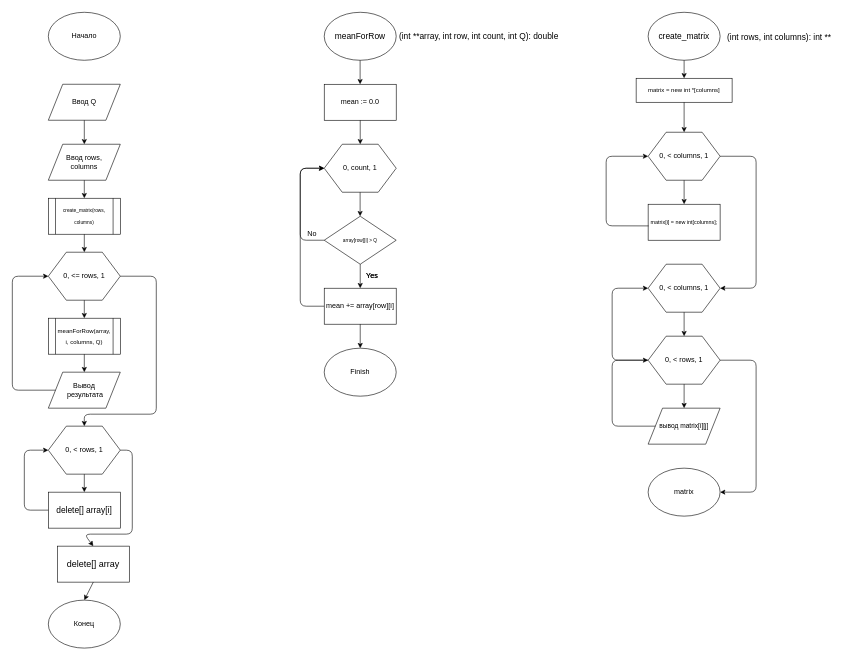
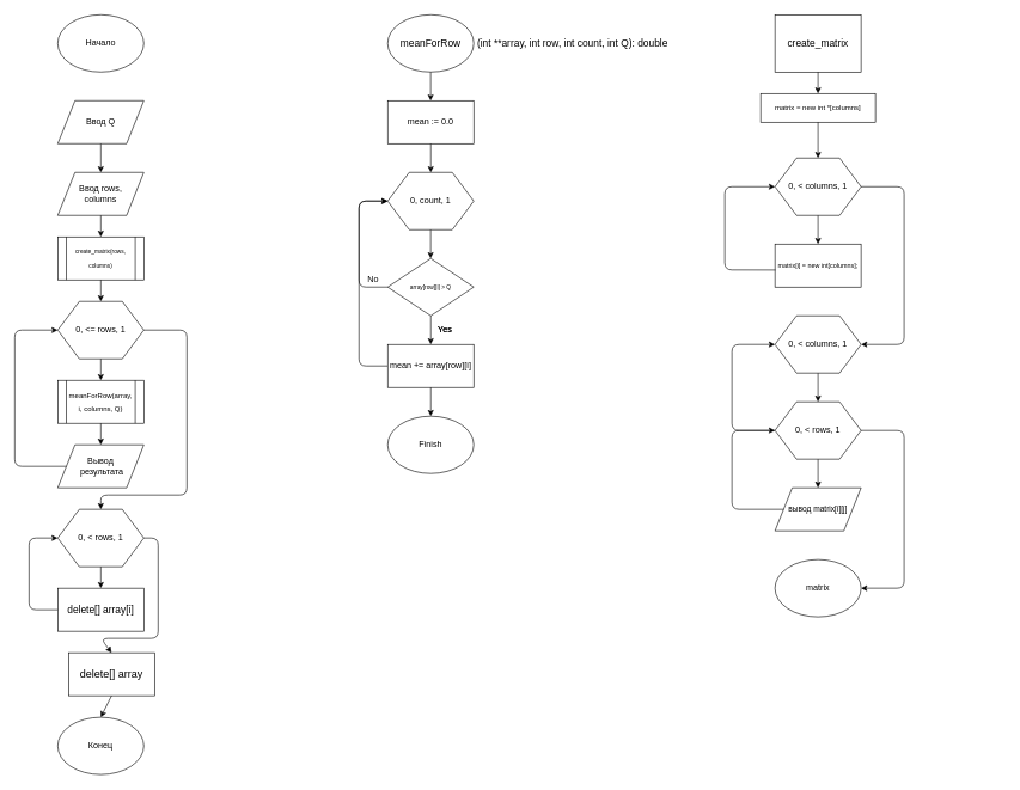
  <mxCell id="0" />
  <mxCell id="1" parent="0" />
  <mxCell id="2" value="&lt;div style=&quot;font-size: 14px ; line-height: 19px&quot;&gt;&lt;span style=&quot;background-color: rgb(255 , 255 , 255)&quot;&gt;meanForRow&lt;/span&gt;&lt;/div&gt;" style="ellipse;whiteSpace=wrap;html=1;" vertex="1" parent="1"><mxGeometry x="540" y="20" width="120" height="80" as="geometry" /></mxCell>
  <mxCell id="3" value="&lt;h1&gt;&lt;div style=&quot;font-weight: normal ; font-size: 14px ; line-height: 19px&quot;&gt;&lt;span style=&quot;background-color: rgb(255 , 255 , 255)&quot;&gt;(int **array, int row, int count, int Q): double&lt;/span&gt;&lt;/div&gt;&lt;/h1&gt;" style="text;html=1;strokeColor=none;fillColor=none;spacing=5;spacingTop=-20;whiteSpace=wrap;overflow=hidden;rounded=0;" vertex="1" parent="1"><mxGeometry x="660" y="45" width="350" height="30" as="geometry" /></mxCell>
  <mxCell id="4" value="mean := 0.0" style="rounded=0;whiteSpace=wrap;html=1;" vertex="1" parent="1"><mxGeometry x="540" y="140" width="120" height="60" as="geometry" /></mxCell>
  <mxCell id="5" value="0, count, 1" style="shape=hexagon;perimeter=hexagonPerimeter2;whiteSpace=wrap;html=1;" vertex="1" parent="1"><mxGeometry x="540" y="240" width="120" height="80" as="geometry" /></mxCell>
  <mxCell id="6" value="&lt;div style=&quot;line-height: 19px ; font-size: 8px&quot;&gt;&lt;span style=&quot;background-color: rgb(255 , 255 , 255)&quot;&gt;array[row][i] &amp;gt; Q&lt;/span&gt;&lt;/div&gt;" style="rhombus;whiteSpace=wrap;html=1;" vertex="1" parent="1"><mxGeometry x="540" y="360" width="120" height="80" as="geometry" /></mxCell>
  <mxCell id="7" value="" style="endArrow=classic;html=1;exitX=0.5;exitY=1;exitDx=0;exitDy=0;entryX=0.5;entryY=0;entryDx=0;entryDy=0;" edge="1" parent="1" source="4" target="5"><mxGeometry width="50" height="50" relative="1" as="geometry"><mxPoint x="590" y="320" as="sourcePoint" /><mxPoint x="640" y="270" as="targetPoint" /></mxGeometry></mxCell>
  <mxCell id="8" value="" style="endArrow=classic;html=1;exitX=0.5;exitY=1;exitDx=0;exitDy=0;entryX=0.5;entryY=0;entryDx=0;entryDy=0;" edge="1" parent="1"><mxGeometry width="50" height="50" relative="1" as="geometry"><mxPoint x="599.83" y="100" as="sourcePoint" /><mxPoint x="599.83" y="140" as="targetPoint" /></mxGeometry></mxCell>
  <mxCell id="9" value="" style="endArrow=classic;html=1;exitX=0.5;exitY=1;exitDx=0;exitDy=0;entryX=0.5;entryY=0;entryDx=0;entryDy=0;" edge="1" parent="1"><mxGeometry width="50" height="50" relative="1" as="geometry"><mxPoint x="599.83" y="320" as="sourcePoint" /><mxPoint x="599.83" y="360" as="targetPoint" /></mxGeometry></mxCell>
  <mxCell id="10" value="" style="endArrow=classic;html=1;exitX=0;exitY=0.5;exitDx=0;exitDy=0;entryX=0;entryY=0.5;entryDx=0;entryDy=0;" edge="1" parent="1" source="12" target="5"><mxGeometry width="50" height="50" relative="1" as="geometry"><mxPoint x="480" y="425" as="sourcePoint" /><mxPoint x="500" y="200" as="targetPoint" /><Array as="points"><mxPoint x="500" y="510" /><mxPoint x="500" y="280" /></Array></mxGeometry></mxCell>
  <mxCell id="11" value="" style="endArrow=classic;html=1;exitX=0.5;exitY=1;exitDx=0;exitDy=0;" edge="1" parent="1" source="6"><mxGeometry width="50" height="50" relative="1" as="geometry"><mxPoint x="580" y="510" as="sourcePoint" /><mxPoint x="600" y="480" as="targetPoint" /></mxGeometry></mxCell>
  <mxCell id="12" value="&lt;div style=&quot;line-height: 19px&quot;&gt;&lt;span style=&quot;background-color: rgb(255 , 255 , 255)&quot;&gt;mean += array[row][i]&lt;/span&gt;&lt;/div&gt;" style="rounded=0;whiteSpace=wrap;html=1;" vertex="1" parent="1"><mxGeometry x="540" y="480" width="120" height="60" as="geometry" /></mxCell>
  <mxCell id="13" value="Yes" style="text;html=1;strokeColor=none;fillColor=none;align=center;verticalAlign=middle;whiteSpace=wrap;rounded=0;" vertex="1" parent="1"><mxGeometry x="600" y="450" width="40" height="20" as="geometry" /></mxCell>
  <mxCell id="14" value="Yes" style="text;html=1;strokeColor=none;fillColor=none;align=center;verticalAlign=middle;whiteSpace=wrap;rounded=0;" vertex="1" parent="1"><mxGeometry x="600" y="450" width="40" height="20" as="geometry" /></mxCell>
  <mxCell id="15" value="" style="endArrow=classic;html=1;exitX=0;exitY=0.5;exitDx=0;exitDy=0;entryX=0;entryY=0.5;entryDx=0;entryDy=0;" edge="1" parent="1" source="6" target="5"><mxGeometry width="50" height="50" relative="1" as="geometry"><mxPoint x="450" y="400" as="sourcePoint" /><mxPoint x="500" y="400" as="targetPoint" /><Array as="points"><mxPoint x="500" y="400" /><mxPoint x="500" y="280" /></Array></mxGeometry></mxCell>
  <mxCell id="16" value="No" style="text;html=1;strokeColor=none;fillColor=none;align=center;verticalAlign=middle;whiteSpace=wrap;rounded=0;" vertex="1" parent="1"><mxGeometry x="500" y="380" width="40" height="20" as="geometry" /></mxCell>
  <mxCell id="17" value="" style="endArrow=classic;html=1;exitX=0.5;exitY=1;exitDx=0;exitDy=0;" edge="1" parent="1" source="12"><mxGeometry width="50" height="50" relative="1" as="geometry"><mxPoint x="595" y="620" as="sourcePoint" /><mxPoint x="600" y="580" as="targetPoint" /></mxGeometry></mxCell>
  <mxCell id="18" value="Finish" style="ellipse;whiteSpace=wrap;html=1;" vertex="1" parent="1"><mxGeometry x="540" y="580" width="120" height="80" as="geometry" /></mxCell>
- <mxCell id="19" value="&lt;div style=&quot;font-size: 14px ; line-height: 19px&quot;&gt;&lt;span style=&quot;background-color: rgb(255 , 255 , 255)&quot;&gt;create_matrix&lt;/span&gt;&lt;/div&gt;" style="ellipse;whiteSpace=wrap;html=1;" vertex="1" parent="1"><mxGeometry x="1080" y="20" width="120" height="80" as="geometry" /></mxCell>
- <mxCell id="20" value="&lt;div style=&quot;font-weight: normal ; font-size: 14px ; line-height: 19px&quot;&gt;&lt;div&gt;&lt;span style=&quot;background-color: rgb(255 , 255 , 255)&quot;&gt;(int rows, int columns):&amp;nbsp;int **&lt;/span&gt;&lt;/div&gt;&lt;/div&gt;" style="text;whiteSpace=wrap;html=1;" vertex="1" parent="1"><mxGeometry x="1210" y="45" width="190" height="30" as="geometry" /></mxCell>
+ <mxCell id="19" value="&lt;div style=&quot;font-size: 14px ; line-height: 19px&quot;&gt;&lt;span style=&quot;background-color: rgb(255 , 255 , 255)&quot;&gt;create_matrix&lt;/span&gt;&lt;/div&gt;" style="whiteSpace=wrap;html=1;rounded=0;" vertex="1" parent="1"><mxGeometry x="1080" y="20" width="120" height="80" as="geometry" /></mxCell>
  <mxCell id="21" value="&lt;div style=&quot;line-height: 19px ; font-size: 10px&quot;&gt;&lt;span style=&quot;background-color: rgb(255 , 255 , 255)&quot;&gt;matrix = new int *[columns]&lt;/span&gt;&lt;/div&gt;" style="rounded=0;whiteSpace=wrap;html=1;" vertex="1" parent="1"><mxGeometry x="1060" y="130" width="160" height="40" as="geometry" /></mxCell>
  <mxCell id="22" value="0, &amp;lt; columns, 1" style="shape=hexagon;perimeter=hexagonPerimeter2;whiteSpace=wrap;html=1;" vertex="1" parent="1"><mxGeometry x="1080" y="220" width="120" height="80" as="geometry" /></mxCell>
  <mxCell id="23" value="&lt;div style=&quot;line-height: 19px ; font-size: 9px&quot;&gt;&lt;span style=&quot;background-color: rgb(255 , 255 , 255)&quot;&gt;matrix[i] = new int[columns];&lt;/span&gt;&lt;/div&gt;" style="rounded=0;whiteSpace=wrap;html=1;" vertex="1" parent="1"><mxGeometry x="1080" y="340" width="120" height="60" as="geometry" /></mxCell>
  <mxCell id="24" value="" style="endArrow=classic;html=1;entryX=0.5;entryY=0;entryDx=0;entryDy=0;exitX=0.5;exitY=1;exitDx=0;exitDy=0;" edge="1" parent="1" source="19" target="21"><mxGeometry width="50" height="50" relative="1" as="geometry"><mxPoint x="1080" y="140" as="sourcePoint" /><mxPoint x="1130" y="90" as="targetPoint" /></mxGeometry></mxCell>
  <mxCell id="25" value="" style="endArrow=classic;html=1;exitX=0.5;exitY=1;exitDx=0;exitDy=0;entryX=0.5;entryY=0;entryDx=0;entryDy=0;" edge="1" parent="1" source="21" target="22"><mxGeometry width="50" height="50" relative="1" as="geometry"><mxPoint x="1130" y="240" as="sourcePoint" /><mxPoint x="1180" y="190" as="targetPoint" /></mxGeometry></mxCell>
  <mxCell id="26" value="" style="endArrow=classic;html=1;exitX=0.006;exitY=0.602;exitDx=0;exitDy=0;exitPerimeter=0;entryX=0;entryY=0.5;entryDx=0;entryDy=0;" edge="1" parent="1" source="23" target="22"><mxGeometry width="50" height="50" relative="1" as="geometry"><mxPoint x="940" y="380" as="sourcePoint" /><mxPoint x="990" y="330" as="targetPoint" /><Array as="points"><mxPoint x="1010" y="376" /><mxPoint x="1010" y="260" /></Array></mxGeometry></mxCell>
  <mxCell id="27" value="" style="endArrow=classic;html=1;exitX=0.5;exitY=1;exitDx=0;exitDy=0;entryX=0.5;entryY=0;entryDx=0;entryDy=0;" edge="1" parent="1" source="22" target="23"><mxGeometry width="50" height="50" relative="1" as="geometry"><mxPoint x="1050" y="360" as="sourcePoint" /><mxPoint x="1100" y="310" as="targetPoint" /></mxGeometry></mxCell>
  <mxCell id="28" value="&lt;span&gt;0, &amp;lt; columns, 1&lt;/span&gt;" style="shape=hexagon;perimeter=hexagonPerimeter2;whiteSpace=wrap;html=1;" vertex="1" parent="1"><mxGeometry x="1080" y="440" width="120" height="80" as="geometry" /></mxCell>
  <mxCell id="29" value="" style="endArrow=classic;html=1;exitX=1;exitY=0.5;exitDx=0;exitDy=0;entryX=1;entryY=0.5;entryDx=0;entryDy=0;" edge="1" parent="1" source="22" target="28"><mxGeometry width="50" height="50" relative="1" as="geometry"><mxPoint x="1250" y="350" as="sourcePoint" /><mxPoint x="1300" y="300" as="targetPoint" /><Array as="points"><mxPoint x="1260" y="260" /><mxPoint x="1260" y="480" /></Array></mxGeometry></mxCell>
  <mxCell id="30" value="&lt;div style=&quot;line-height: 19px ; font-size: 11px&quot;&gt;&lt;span style=&quot;background-color: rgb(255 , 255 , 255)&quot;&gt;вывод matrix[i][j]&lt;/span&gt;&lt;/div&gt;" style="shape=parallelogram;perimeter=parallelogramPerimeter;whiteSpace=wrap;html=1;" vertex="1" parent="1"><mxGeometry x="1080" y="680" width="120" height="60" as="geometry" /></mxCell>
  <mxCell id="31" value="&lt;span&gt;0, &amp;lt; rows, 1&lt;/span&gt;" style="shape=hexagon;perimeter=hexagonPerimeter2;whiteSpace=wrap;html=1;" vertex="1" parent="1"><mxGeometry x="1080" y="560" width="120" height="80" as="geometry" /></mxCell>
  <mxCell id="32" value="" style="endArrow=classic;html=1;exitX=0.5;exitY=1;exitDx=0;exitDy=0;entryX=0.5;entryY=0;entryDx=0;entryDy=0;" edge="1" parent="1" source="28" target="31"><mxGeometry width="50" height="50" relative="1" as="geometry"><mxPoint x="1220" y="620" as="sourcePoint" /><mxPoint x="1270" y="570" as="targetPoint" /></mxGeometry></mxCell>
  <mxCell id="33" value="" style="endArrow=classic;html=1;exitX=0.5;exitY=1;exitDx=0;exitDy=0;" edge="1" parent="1" source="31" target="30"><mxGeometry width="50" height="50" relative="1" as="geometry"><mxPoint x="1220" y="620" as="sourcePoint" /><mxPoint x="1270" y="570" as="targetPoint" /></mxGeometry></mxCell>
  <mxCell id="34" value="" style="endArrow=classic;html=1;exitX=0;exitY=0.5;exitDx=0;exitDy=0;entryX=0;entryY=0.5;entryDx=0;entryDy=0;" edge="1" parent="1" source="30" target="31"><mxGeometry width="50" height="50" relative="1" as="geometry"><mxPoint x="950" y="720" as="sourcePoint" /><mxPoint x="1000" y="670" as="targetPoint" /><Array as="points"><mxPoint x="1020" y="710" /><mxPoint x="1020" y="600" /></Array></mxGeometry></mxCell>
  <mxCell id="35" value="" style="endArrow=classic;html=1;entryX=0;entryY=0.5;entryDx=0;entryDy=0;" edge="1" parent="1" target="28"><mxGeometry width="50" height="50" relative="1" as="geometry"><mxPoint x="1080" y="600" as="sourcePoint" /><mxPoint x="1030" y="480" as="targetPoint" /><Array as="points"><mxPoint x="1020" y="600" /><mxPoint x="1020" y="480" /></Array></mxGeometry></mxCell>
  <mxCell id="36" value="" style="endArrow=classic;html=1;exitX=1;exitY=0.5;exitDx=0;exitDy=0;entryX=1;entryY=0.5;entryDx=0;entryDy=0;" edge="1" parent="1" source="31" target="37"><mxGeometry width="50" height="50" relative="1" as="geometry"><mxPoint x="1230" y="680" as="sourcePoint" /><mxPoint x="1260" y="840" as="targetPoint" /><Array as="points"><mxPoint x="1260" y="600" /><mxPoint x="1260" y="820" /></Array></mxGeometry></mxCell>
  <mxCell id="37" value="matrix" style="ellipse;whiteSpace=wrap;html=1;" vertex="1" parent="1"><mxGeometry x="1080" y="780" width="120" height="80" as="geometry" /></mxCell>
  <mxCell id="38" value="Начало" style="ellipse;whiteSpace=wrap;html=1;" vertex="1" parent="1"><mxGeometry x="80" y="20" width="120" height="80" as="geometry" /></mxCell>
  <mxCell id="39" value="Ввод Q" style="shape=parallelogram;perimeter=parallelogramPerimeter;whiteSpace=wrap;html=1;" vertex="1" parent="1"><mxGeometry x="80" y="140" width="120" height="60" as="geometry" /></mxCell>
  <mxCell id="40" value="" style="endArrow=classic;html=1;exitX=0.5;exitY=1;exitDx=0;exitDy=0;" edge="1" parent="1" source="39" target="41"><mxGeometry width="50" height="50" relative="1" as="geometry"><mxPoint x="140" y="260" as="sourcePoint" /><mxPoint x="140" y="240" as="targetPoint" /></mxGeometry></mxCell>
  <mxCell id="41" value="Ввод rows, &lt;br&gt;columns" style="shape=parallelogram;perimeter=parallelogramPerimeter;whiteSpace=wrap;html=1;" vertex="1" parent="1"><mxGeometry x="80" y="240" width="120" height="60" as="geometry" /></mxCell>
  <mxCell id="42" value="" style="endArrow=classic;html=1;exitX=0.5;exitY=1;exitDx=0;exitDy=0;entryX=0.5;entryY=0;entryDx=0;entryDy=0;" edge="1" parent="1" source="41"><mxGeometry width="50" height="50" relative="1" as="geometry"><mxPoint x="180" y="300" as="sourcePoint" /><mxPoint x="140" y="330" as="targetPoint" /></mxGeometry></mxCell>
  <mxCell id="43" value="&lt;div style=&quot;line-height: 19px&quot;&gt;&lt;span style=&quot;background-color: rgb(255 , 255 , 255)&quot;&gt;&lt;font style=&quot;font-size: 8px&quot;&gt;create_matrix(rows, columns)&lt;/font&gt;&lt;/span&gt;&lt;/div&gt;" style="shape=process;whiteSpace=wrap;html=1;backgroundOutline=1;" vertex="1" parent="1"><mxGeometry x="80" y="330" width="120" height="60" as="geometry" /></mxCell>
  <mxCell id="44" value="" style="endArrow=classic;html=1;exitX=0.5;exitY=1;exitDx=0;exitDy=0;" edge="1" parent="1" source="43"><mxGeometry width="50" height="50" relative="1" as="geometry"><mxPoint x="140" y="480" as="sourcePoint" /><mxPoint x="140" y="420" as="targetPoint" /></mxGeometry></mxCell>
  <mxCell id="45" value="0, &amp;lt;= rows, 1" style="shape=hexagon;perimeter=hexagonPerimeter2;whiteSpace=wrap;html=1;" vertex="1" parent="1"><mxGeometry x="80" y="420" width="120" height="80" as="geometry" /></mxCell>
  <mxCell id="46" value="" style="endArrow=classic;html=1;exitX=0.5;exitY=1;exitDx=0;exitDy=0;" edge="1" parent="1" source="45"><mxGeometry width="50" height="50" relative="1" as="geometry"><mxPoint x="170" y="570" as="sourcePoint" /><mxPoint x="140" y="530" as="targetPoint" /></mxGeometry></mxCell>
  <mxCell id="47" value="&lt;div style=&quot;line-height: 19px ; font-size: 10px&quot;&gt;&lt;span style=&quot;background-color: rgb(255 , 255 , 255)&quot;&gt;meanForRow(array, i, columns, Q)&lt;/span&gt;&lt;/div&gt;" style="shape=process;whiteSpace=wrap;html=1;backgroundOutline=1;" vertex="1" parent="1"><mxGeometry x="80" y="530" width="120" height="60" as="geometry" /></mxCell>
  <mxCell id="48" value="" style="endArrow=classic;html=1;exitX=0.5;exitY=1;exitDx=0;exitDy=0;" edge="1" parent="1" source="47"><mxGeometry width="50" height="50" relative="1" as="geometry"><mxPoint x="100" y="660" as="sourcePoint" /><mxPoint x="140" y="620" as="targetPoint" /></mxGeometry></mxCell>
  <mxCell id="49" value="Вывод&lt;br&gt;&amp;nbsp;результата" style="shape=parallelogram;perimeter=parallelogramPerimeter;whiteSpace=wrap;html=1;" vertex="1" parent="1"><mxGeometry x="80" y="620" width="120" height="60" as="geometry" /></mxCell>
  <mxCell id="50" value="" style="endArrow=classic;html=1;exitX=0;exitY=0.5;exitDx=0;exitDy=0;entryX=0;entryY=0.5;entryDx=0;entryDy=0;" edge="1" parent="1" source="49" target="45"><mxGeometry width="50" height="50" relative="1" as="geometry"><mxPoint x="-50" y="570" as="sourcePoint" /><mxPoint x="50" y="470" as="targetPoint" /><Array as="points"><mxPoint x="20" y="650" /><mxPoint x="20" y="460" /></Array></mxGeometry></mxCell>
  <mxCell id="51" value="" style="endArrow=classic;html=1;exitX=1;exitY=0.5;exitDx=0;exitDy=0;entryX=0.5;entryY=0;entryDx=0;entryDy=0;" edge="1" parent="1" source="45" target="52"><mxGeometry width="50" height="50" relative="1" as="geometry"><mxPoint x="280" y="660" as="sourcePoint" /><mxPoint x="260" y="770" as="targetPoint" /><Array as="points"><mxPoint x="260" y="460" /><mxPoint x="260" y="690" /><mxPoint x="140" y="690" /></Array></mxGeometry></mxCell>
  <mxCell id="52" value="0, &amp;lt; rows, 1" style="shape=hexagon;perimeter=hexagonPerimeter2;whiteSpace=wrap;html=1;" vertex="1" parent="1"><mxGeometry x="80" y="710" width="120" height="80" as="geometry" /></mxCell>
  <mxCell id="53" value="" style="endArrow=classic;html=1;exitX=0.5;exitY=1;exitDx=0;exitDy=0;" edge="1" parent="1" source="52"><mxGeometry width="50" height="50" relative="1" as="geometry"><mxPoint x="130" y="880" as="sourcePoint" /><mxPoint x="140" y="820" as="targetPoint" /></mxGeometry></mxCell>
  <mxCell id="54" value="&lt;div style=&quot;font-size: 14px ; line-height: 19px&quot;&gt;&lt;span style=&quot;background-color: rgb(255 , 255 , 255)&quot;&gt;delete[] array[i]&lt;/span&gt;&lt;/div&gt;" style="rounded=0;whiteSpace=wrap;html=1;" vertex="1" parent="1"><mxGeometry x="80" y="820" width="120" height="60" as="geometry" /></mxCell>
  <mxCell id="55" value="" style="endArrow=classic;html=1;exitX=0;exitY=0.5;exitDx=0;exitDy=0;entryX=0;entryY=0.5;entryDx=0;entryDy=0;" edge="1" parent="1" source="54" target="52"><mxGeometry width="50" height="50" relative="1" as="geometry"><mxPoint x="-10" y="845" as="sourcePoint" /><mxPoint x="40" y="795" as="targetPoint" /><Array as="points"><mxPoint x="40" y="850" /><mxPoint x="40" y="750" /></Array></mxGeometry></mxCell>
  <mxCell id="56" value="" style="endArrow=classic;html=1;exitX=1;exitY=0.5;exitDx=0;exitDy=0;entryX=0.5;entryY=0;entryDx=0;entryDy=0;" edge="1" parent="1" source="52" target="57"><mxGeometry width="50" height="50" relative="1" as="geometry"><mxPoint x="260" y="910" as="sourcePoint" /><mxPoint x="220" y="940" as="targetPoint" /><Array as="points"><mxPoint x="220" y="750" /><mxPoint x="220" y="890" /><mxPoint x="140" y="890" /></Array></mxGeometry></mxCell>
  <mxCell id="57" value="&lt;div style=&quot;line-height: 19px&quot;&gt;&lt;span style=&quot;background-color: rgb(255 , 255 , 255)&quot;&gt;&lt;font style=&quot;font-size: 15px&quot;&gt;delete[] array&lt;/font&gt;&lt;/span&gt;&lt;/div&gt;" style="rounded=0;whiteSpace=wrap;html=1;" vertex="1" parent="1"><mxGeometry x="95" y="910" width="120" height="60" as="geometry" /></mxCell>
  <mxCell id="58" value="Конец" style="ellipse;whiteSpace=wrap;html=1;" vertex="1" parent="1"><mxGeometry x="80" y="1000" width="120" height="80" as="geometry" /></mxCell>
  <mxCell id="59" value="" style="endArrow=classic;html=1;exitX=0.5;exitY=1;exitDx=0;exitDy=0;entryX=0.5;entryY=0;entryDx=0;entryDy=0;" edge="1" parent="1" source="57" target="58"><mxGeometry width="50" height="50" relative="1" as="geometry"><mxPoint x="100" y="1050" as="sourcePoint" /><mxPoint x="150" y="1000" as="targetPoint" /></mxGeometry></mxCell>
